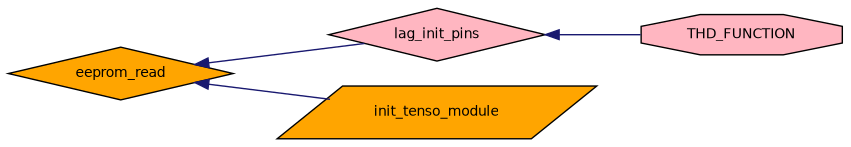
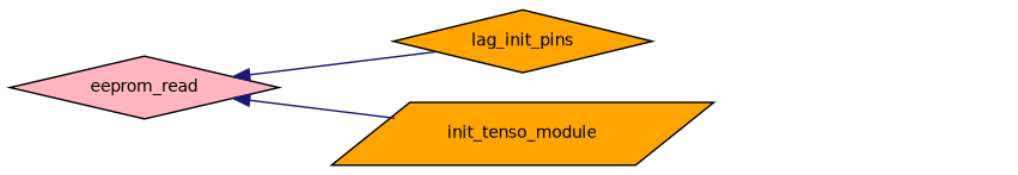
  digraph {
    rankdir=LR
    node [color=black fillcolor=lightpink fontname=Helvetica fontsize=10 shape=diamond style=filled]
    edge [color=midnightblue dir=back fontname=Helvetica fontsize=10 labelfontname=Helvetica labelfontsize=10 style=solid]
-   n1 [fillcolor=orange fontcolor=black height=0.2 label=eeprom_read width=0.4]
-   n2 [height=0.2 label=lag_init_pins width=0.4]
+   n1 [fontcolor=black height=0.2 label=eeprom_read width=0.4]
+   n2 [fillcolor=orange height=0.2 label=lag_init_pins width=0.4]
    n3 [fillcolor=orange height=0.2 label=init_tenso_module shape=parallelogram width=0.4]
-   n4 [height=0.2 label=THD_FUNCTION shape=octagon width=0.4]
    n1 -> n2
    n1 -> n3
-   n2 -> n4
  }
